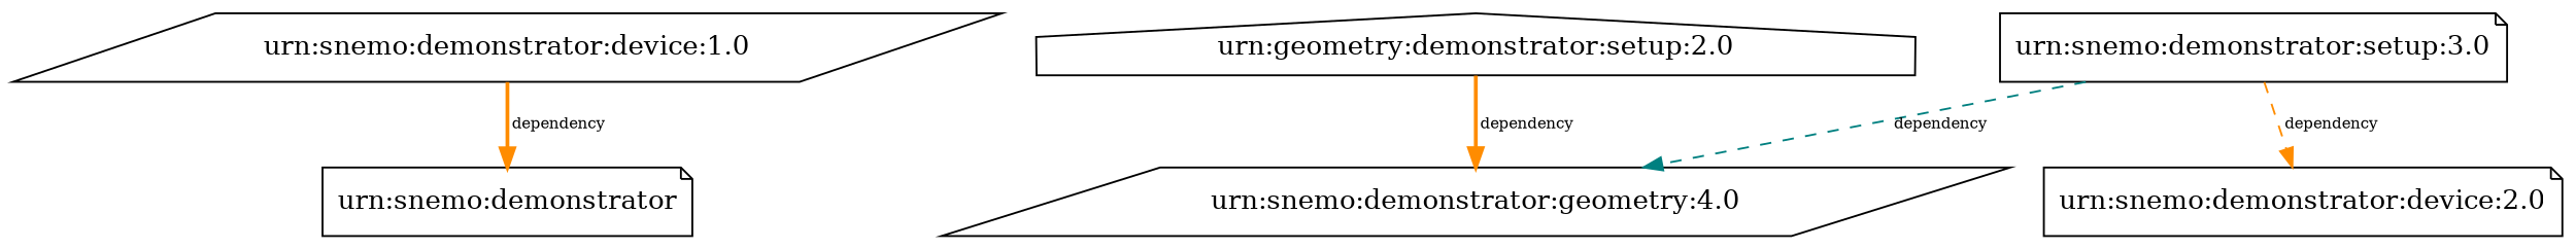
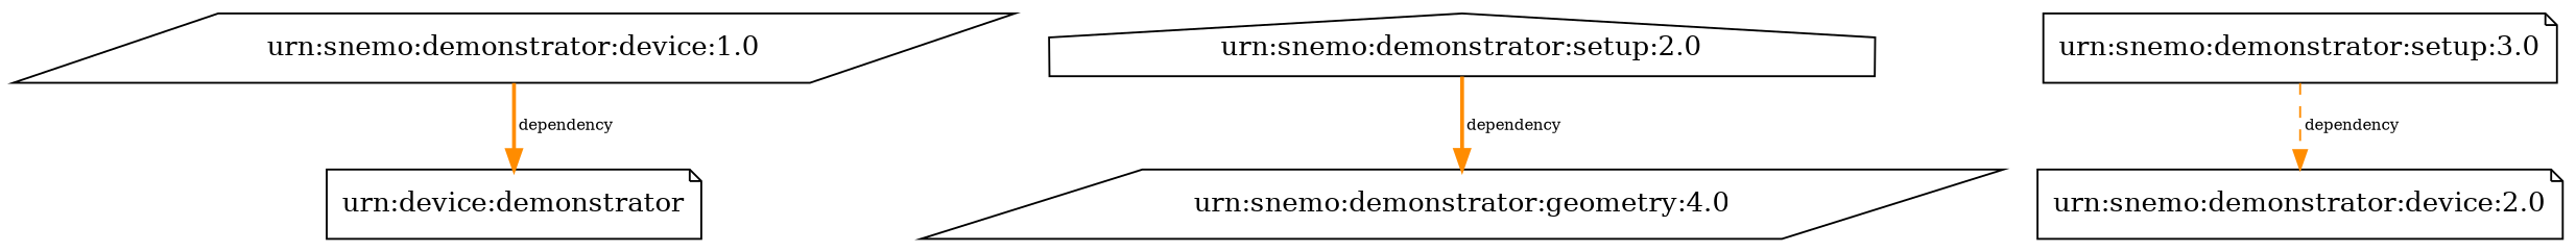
  digraph {
    node [shape=note]
    edge [color=darkorange fontsize=8 style=bold]
-   n1 [label="urn:snemo:demonstrator"]
+   n1 [label="urn:device:demonstrator"]
    n2 [label="urn:snemo:demonstrator:geometry:4.0" shape=parallelogram]
    n3 [label="urn:snemo:demonstrator:device:1.0" shape=parallelogram]
    n4 [label="urn:snemo:demonstrator:device:2.0"]
-   n5 [label="urn:geometry:demonstrator:setup:2.0" shape=house]
+   n5 [label="urn:snemo:demonstrator:setup:2.0" shape=house]
    n6 [label="urn:snemo:demonstrator:setup:3.0"]
    n3 -> n1 [label=" dependency "]
    n5 -> n2 [label=" dependency "]
-   n6 -> n2 [color=teal label=" dependency " style=dashed]
    n6 -> n4 [label=" dependency " style=dashed]
  }
